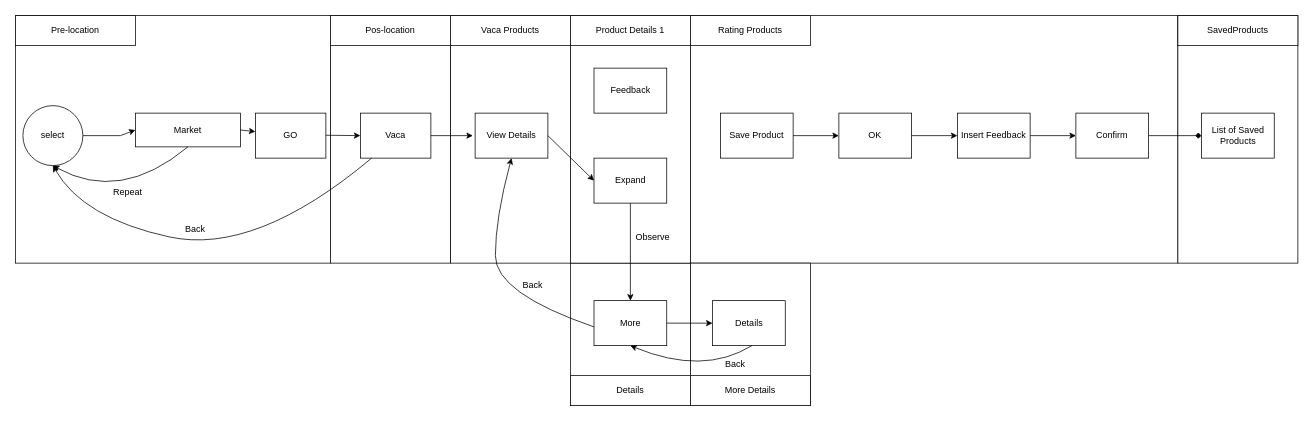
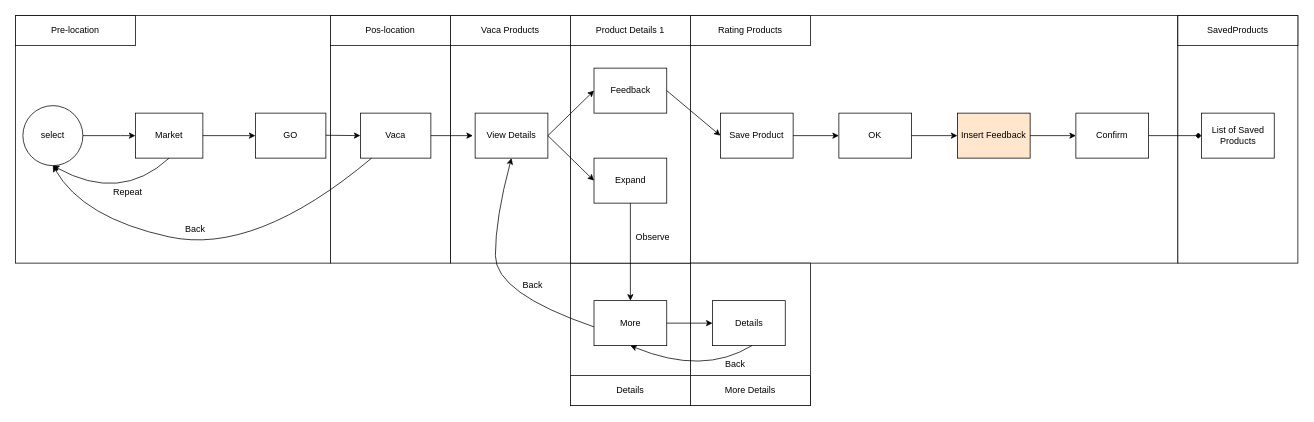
  <mxCell id="0" />
  <mxCell id="1" parent="0" />
  <mxCell id="2" value="" style="rounded=0;whiteSpace=wrap;html=1;" vertex="1" parent="1"><mxGeometry x="760" y="350" width="160" height="190" as="geometry" /></mxCell>
  <mxCell id="3" value="" style="rounded=0;whiteSpace=wrap;html=1;" vertex="1" parent="1"><mxGeometry x="600" y="20" width="160" height="330" as="geometry" /></mxCell>
  <mxCell id="4" value="" style="rounded=0;whiteSpace=wrap;html=1;" vertex="1" parent="1"><mxGeometry y="20" width="420" height="330" as="geometry" x="20" /></mxCell>
  <mxCell id="5" value="" style="rounded=0;whiteSpace=wrap;html=1;" vertex="1" parent="1"><mxGeometry x="440" y="20" width="160" height="330" as="geometry" /></mxCell>
  <mxCell id="6" value="Pre-location" style="rounded=0;whiteSpace=wrap;html=1;" vertex="1" parent="1"><mxGeometry y="20" width="160" height="40" as="geometry" x="20" /></mxCell>
  <mxCell id="7" value="Pos-location" style="rounded=0;whiteSpace=wrap;html=1;" vertex="1" parent="1"><mxGeometry x="440" y="20" width="160" height="40" as="geometry" /></mxCell>
  <mxCell id="8" value="select" style="ellipse;whiteSpace=wrap;html=1;aspect=fixed;" vertex="1" parent="1"><mxGeometry x="30" y="140" width="80" height="80" as="geometry" /></mxCell>
  <mxCell id="9" value="" style="endArrow=classic;html=1;rounded=0;exitX=1;exitY=0.5;exitDx=0;exitDy=0;entryX=0;entryY=0.5;entryDx=0;entryDy=0;" edge="1" parent="1" source="8" target="10"><mxGeometry width="50" height="50" relative="1" as="geometry"><mxPoint x="410" y="130" as="sourcePoint" /><mxPoint x="460" y="80" as="targetPoint" /><Array as="points"><mxPoint x="160" y="180" /></Array></mxGeometry></mxCell>
- <mxCell id="10" value="Market" style="rounded=0;whiteSpace=wrap;html=1;" vertex="1" parent="1"><mxGeometry x="180" y="150" width="140" height="45" as="geometry" /></mxCell>
+ <mxCell id="10" value="Market" style="rounded=0;whiteSpace=wrap;html=1;" vertex="1" parent="1"><mxGeometry x="180" y="150" width="90" height="60" as="geometry" /></mxCell>
  <mxCell id="11" value="" style="curved=1;endArrow=classic;html=1;rounded=0;exitX=0.5;exitY=1;exitDx=0;exitDy=0;entryX=0.5;entryY=1;entryDx=0;entryDy=0;" edge="1" parent="1" source="10" target="8"><mxGeometry width="50" height="50" relative="1" as="geometry"><mxPoint x="410" y="130" as="sourcePoint" /><mxPoint x="460" y="80" as="targetPoint" /><Array as="points"><mxPoint x="160" y="270" /></Array></mxGeometry></mxCell>
  <mxCell id="12" value="Repeat" style="text;html=1;align=center;verticalAlign=middle;whiteSpace=wrap;rounded=0;" vertex="1" parent="1"><mxGeometry x="140" y="240" width="60" height="30" as="geometry" /></mxCell>
  <mxCell id="13" value="GO" style="rounded=0;whiteSpace=wrap;html=1;" vertex="1" parent="1"><mxGeometry x="340" y="150" width="94" height="60" as="geometry" /></mxCell>
  <mxCell id="14" value="" style="endArrow=classic;html=1;rounded=0;exitX=1;exitY=0.5;exitDx=0;exitDy=0;" edge="1" parent="1" source="10" target="13"><mxGeometry width="50" height="50" relative="1" as="geometry"><mxPoint x="120" y="190" as="sourcePoint" /><mxPoint x="190" y="190" as="targetPoint" /><Array as="points" /></mxGeometry></mxCell>
  <mxCell id="15" value="Vaca" style="rounded=0;whiteSpace=wrap;html=1;" vertex="1" parent="1"><mxGeometry x="480" y="150" width="94" height="60" as="geometry" /></mxCell>
  <mxCell id="16" value="" style="endArrow=classic;html=1;rounded=0;exitX=1;exitY=0.5;exitDx=0;exitDy=0;" edge="1" parent="1" source="15"><mxGeometry width="50" height="50" relative="1" as="geometry"><mxPoint x="580" y="180" as="sourcePoint" /><mxPoint x="630" y="180" as="targetPoint" /><Array as="points" /></mxGeometry></mxCell>
  <mxCell id="17" value="" style="curved=1;endArrow=classic;html=1;rounded=0;exitX=0.5;exitY=1;exitDx=0;exitDy=0;" edge="1" parent="1"><mxGeometry width="50" height="50" relative="1" as="geometry"><mxPoint x="495" y="210" as="sourcePoint" /><mxPoint x="70" y="220" as="targetPoint" /><Array as="points"><mxPoint x="340" y="340" /><mxPoint x="110" y="290" /></Array></mxGeometry></mxCell>
  <mxCell id="18" value="Back" style="text;html=1;align=center;verticalAlign=middle;whiteSpace=wrap;rounded=0;" vertex="1" parent="1"><mxGeometry x="230" y="290" width="60" height="30" as="geometry" /></mxCell>
  <mxCell id="19" value="" style="endArrow=classic;html=1;rounded=0;exitX=1;exitY=0.5;exitDx=0;exitDy=0;" edge="1" parent="1"><mxGeometry width="50" height="50" relative="1" as="geometry"><mxPoint x="434" y="179.5" as="sourcePoint" /><mxPoint x="480" y="180" as="targetPoint" /><Array as="points" /></mxGeometry></mxCell>
  <mxCell id="20" value="Vaca Products" style="rounded=0;whiteSpace=wrap;html=1;" vertex="1" parent="1"><mxGeometry x="600" y="20" width="160" height="40" as="geometry" /></mxCell>
  <mxCell id="21" value="View Details" style="rounded=0;whiteSpace=wrap;html=1;" vertex="1" parent="1"><mxGeometry x="633" y="150" width="97" height="60" as="geometry" /></mxCell>
  <mxCell id="22" value="" style="rounded=0;whiteSpace=wrap;html=1;" vertex="1" parent="1"><mxGeometry x="760" y="20" width="160" height="330" as="geometry" /></mxCell>
  <mxCell id="23" value="Product Details 1" style="rounded=0;whiteSpace=wrap;html=1;" vertex="1" parent="1"><mxGeometry x="760" y="20" width="160" height="40" as="geometry" /></mxCell>
  <mxCell id="24" value="" style="endArrow=classic;html=1;rounded=0;exitX=1;exitY=0.5;exitDx=0;exitDy=0;entryX=0;entryY=0.5;entryDx=0;entryDy=0;" edge="1" parent="1" target="25"><mxGeometry width="50" height="50" relative="1" as="geometry"><mxPoint x="730" y="180" as="sourcePoint" /><mxPoint x="786" y="180" as="targetPoint" /><Array as="points" /></mxGeometry></mxCell>
  <mxCell id="25" value="Expand" style="rounded=0;whiteSpace=wrap;html=1;" vertex="1" parent="1"><mxGeometry x="791.5" y="210" width="97" height="60" as="geometry" /></mxCell>
+ <mxCell id="26" value="" style="endArrow=classic;html=1;rounded=0;exitX=1;exitY=0.5;exitDx=0;exitDy=0;entryX=0;entryY=0.5;entryDx=0;entryDy=0;" edge="1" parent="1" source="21" target="27"><mxGeometry width="50" height="50" relative="1" as="geometry"><mxPoint x="584" y="190" as="sourcePoint" /><mxPoint x="640" y="190" as="targetPoint" /><Array as="points" /></mxGeometry></mxCell>
  <mxCell id="27" value="Feedback" style="rounded=0;whiteSpace=wrap;html=1;" vertex="1" parent="1"><mxGeometry x="791.5" y="90" width="97" height="60" as="geometry" /></mxCell>
  <mxCell id="28" value="" style="endArrow=classic;html=1;rounded=0;exitX=0.5;exitY=1;exitDx=0;exitDy=0;" edge="1" parent="1" source="25"><mxGeometry width="50" height="50" relative="1" as="geometry"><mxPoint x="740" y="190" as="sourcePoint" /><mxPoint x="840" y="400" as="targetPoint" /><Array as="points" /></mxGeometry></mxCell>
  <mxCell id="29" value="Details" style="rounded=0;whiteSpace=wrap;html=1;" vertex="1" parent="1"><mxGeometry x="760" y="500" width="160" height="40" as="geometry" /></mxCell>
  <mxCell id="30" value="More" style="rounded=0;whiteSpace=wrap;html=1;" vertex="1" parent="1"><mxGeometry x="791.5" y="400" width="97" height="60" as="geometry" /></mxCell>
  <mxCell id="31" value="Observe" style="text;html=1;align=center;verticalAlign=middle;whiteSpace=wrap;rounded=0;" vertex="1" parent="1"><mxGeometry x="840" y="300" width="60" height="30" as="geometry" /></mxCell>
  <mxCell id="32" value="" style="curved=1;endArrow=classic;html=1;rounded=0;exitX=0;exitY=0.5;exitDx=0;exitDy=0;entryX=0.5;entryY=1;entryDx=0;entryDy=0;" edge="1" parent="1" target="21"><mxGeometry width="50" height="50" relative="1" as="geometry"><mxPoint x="791.5" y="435" as="sourcePoint" /><mxPoint x="791.5" y="260" as="targetPoint" /><Array as="points"><mxPoint x="660" y="390" /><mxPoint x="660" y="290" /></Array></mxGeometry></mxCell>
  <mxCell id="33" value="Back" style="text;html=1;align=center;verticalAlign=middle;whiteSpace=wrap;rounded=0;" vertex="1" parent="1"><mxGeometry x="680" y="365" width="60" height="30" as="geometry" /></mxCell>
  <mxCell id="34" value="" style="rounded=0;whiteSpace=wrap;html=1;" vertex="1" parent="1"><mxGeometry x="920" y="20" width="650" height="330" as="geometry" /></mxCell>
  <mxCell id="35" value="Rating Products" style="rounded=0;whiteSpace=wrap;html=1;" vertex="1" parent="1"><mxGeometry x="920" y="20" width="160" height="40" as="geometry" /></mxCell>
+ <mxCell id="36" value="" style="endArrow=classic;html=1;rounded=0;exitX=1;exitY=0.5;exitDx=0;exitDy=0;entryX=0;entryY=0.5;entryDx=0;entryDy=0;" edge="1" parent="1" target="37" source="27"><mxGeometry width="50" height="50" relative="1" as="geometry"><mxPoint x="888.5" y="180" as="sourcePoint" /><mxPoint x="798.5" y="190" as="targetPoint" /><Array as="points" /></mxGeometry></mxCell>
  <mxCell id="37" value="Save Product" style="rounded=0;whiteSpace=wrap;html=1;" vertex="1" parent="1"><mxGeometry x="960" y="150" width="97" height="60" as="geometry" /></mxCell>
  <mxCell id="38" value="" style="endArrow=classic;html=1;rounded=0;exitX=1;exitY=0.5;exitDx=0;exitDy=0;entryX=0;entryY=0.5;entryDx=0;entryDy=0;" edge="1" parent="1" target="39"><mxGeometry width="50" height="50" relative="1" as="geometry"><mxPoint x="1057" y="180" as="sourcePoint" /><mxPoint x="966.5" y="250" as="targetPoint" /><Array as="points" /></mxGeometry></mxCell>
  <mxCell id="39" value="OK" style="rounded=0;whiteSpace=wrap;html=1;" vertex="1" parent="1"><mxGeometry x="1118" y="150" width="97" height="60" as="geometry" /></mxCell>
  <mxCell id="40" value="" style="endArrow=classic;html=1;rounded=0;exitX=1;exitY=0.5;exitDx=0;exitDy=0;entryX=0;entryY=0.5;entryDx=0;entryDy=0;" edge="1" parent="1" target="41"><mxGeometry width="50" height="50" relative="1" as="geometry"><mxPoint x="1215" y="180" as="sourcePoint" /><mxPoint x="1124.5" y="250" as="targetPoint" /><Array as="points" /></mxGeometry></mxCell>
- <mxCell id="41" value="Insert Feedback" style="rounded=0;whiteSpace=wrap;html=1;" vertex="1" parent="1"><mxGeometry x="1276" y="150" width="97" height="60" as="geometry" /></mxCell>
+ <mxCell id="41" value="Insert Feedback" style="rounded=0;whiteSpace=wrap;html=1;fillColor=#ffe6cc;" vertex="1" parent="1"><mxGeometry x="1276" y="150" width="97" height="60" as="geometry" /></mxCell>
  <mxCell id="42" value="" style="rounded=0;whiteSpace=wrap;html=1;" vertex="1" parent="1"><mxGeometry x="1570" y="20" width="160" height="330" as="geometry" /></mxCell>
  <mxCell id="43" value="SavedProducts" style="rounded=0;whiteSpace=wrap;html=1;" vertex="1" parent="1"><mxGeometry x="1570" y="20" width="160" height="40" as="geometry" /></mxCell>
  <mxCell id="44" value="List of Saved Products" style="rounded=0;whiteSpace=wrap;html=1;" vertex="1" parent="1"><mxGeometry x="1601.5" y="150" width="97" height="60" as="geometry" /></mxCell>
  <mxCell id="45" value="" style="rounded=0;whiteSpace=wrap;html=1;" vertex="1" parent="1"><mxGeometry x="920" y="350" width="160" height="190" as="geometry" /></mxCell>
  <mxCell id="46" value="More Details" style="rounded=0;whiteSpace=wrap;html=1;" vertex="1" parent="1"><mxGeometry x="920" y="500" width="160" height="40" as="geometry" /></mxCell>
  <mxCell id="47" value="" style="endArrow=classic;html=1;rounded=0;exitX=1;exitY=0.5;exitDx=0;exitDy=0;entryX=0;entryY=0.5;entryDx=0;entryDy=0;" edge="1" parent="1" target="48"><mxGeometry width="50" height="50" relative="1" as="geometry"><mxPoint x="888.5" y="430" as="sourcePoint" /><mxPoint x="798" y="500" as="targetPoint" /><Array as="points" /></mxGeometry></mxCell>
  <mxCell id="48" value="Details" style="rounded=0;whiteSpace=wrap;html=1;" vertex="1" parent="1"><mxGeometry x="949.5" y="400" width="97" height="60" as="geometry" /></mxCell>
  <mxCell id="49" value="" style="curved=1;endArrow=classic;html=1;rounded=0;exitX=0.5;exitY=1;exitDx=0;exitDy=0;entryX=0.5;entryY=1;entryDx=0;entryDy=0;" edge="1" parent="1" target="30"><mxGeometry width="50" height="50" relative="1" as="geometry"><mxPoint x="1002" y="460" as="sourcePoint" /><mxPoint x="847" y="470" as="targetPoint" /><Array as="points"><mxPoint x="937" y="500" /></Array></mxGeometry></mxCell>
  <mxCell id="50" value="Back" style="text;html=1;align=center;verticalAlign=middle;whiteSpace=wrap;rounded=0;" vertex="1" parent="1"><mxGeometry x="949.5" y="470" width="60" height="30" as="geometry" /></mxCell>
  <mxCell id="51" value="" style="endArrow=classic;html=1;rounded=0;exitX=1;exitY=0.5;exitDx=0;exitDy=0;entryX=0;entryY=0.5;entryDx=0;entryDy=0;" edge="1" parent="1" target="52"><mxGeometry width="50" height="50" relative="1" as="geometry"><mxPoint x="1373" y="180" as="sourcePoint" /><mxPoint x="1282.5" y="250" as="targetPoint" /><Array as="points" /></mxGeometry></mxCell>
  <mxCell id="52" value="Confirm" style="rounded=0;whiteSpace=wrap;html=1;" vertex="1" parent="1"><mxGeometry x="1434" y="150" width="97" height="60" as="geometry" /></mxCell>
  <mxCell id="53" value="" style="endArrow=diamond;html=1;rounded=0;exitX=1;exitY=0.5;exitDx=0;exitDy=0;entryX=0;entryY=0.5;entryDx=0;entryDy=0;" edge="1" parent="1" source="52" target="44"><mxGeometry width="50" height="50" relative="1" as="geometry"><mxPoint x="1383" y="190" as="sourcePoint" /><mxPoint x="1444" y="190" as="targetPoint" /><Array as="points" /></mxGeometry></mxCell>
